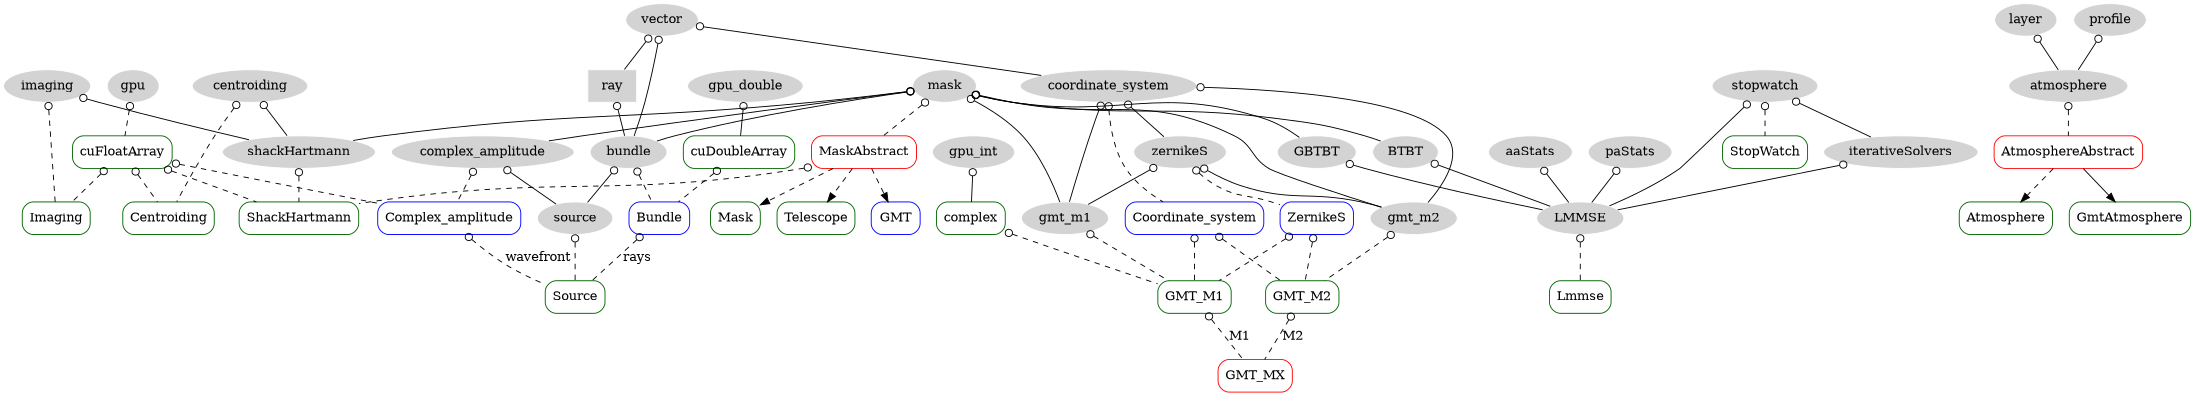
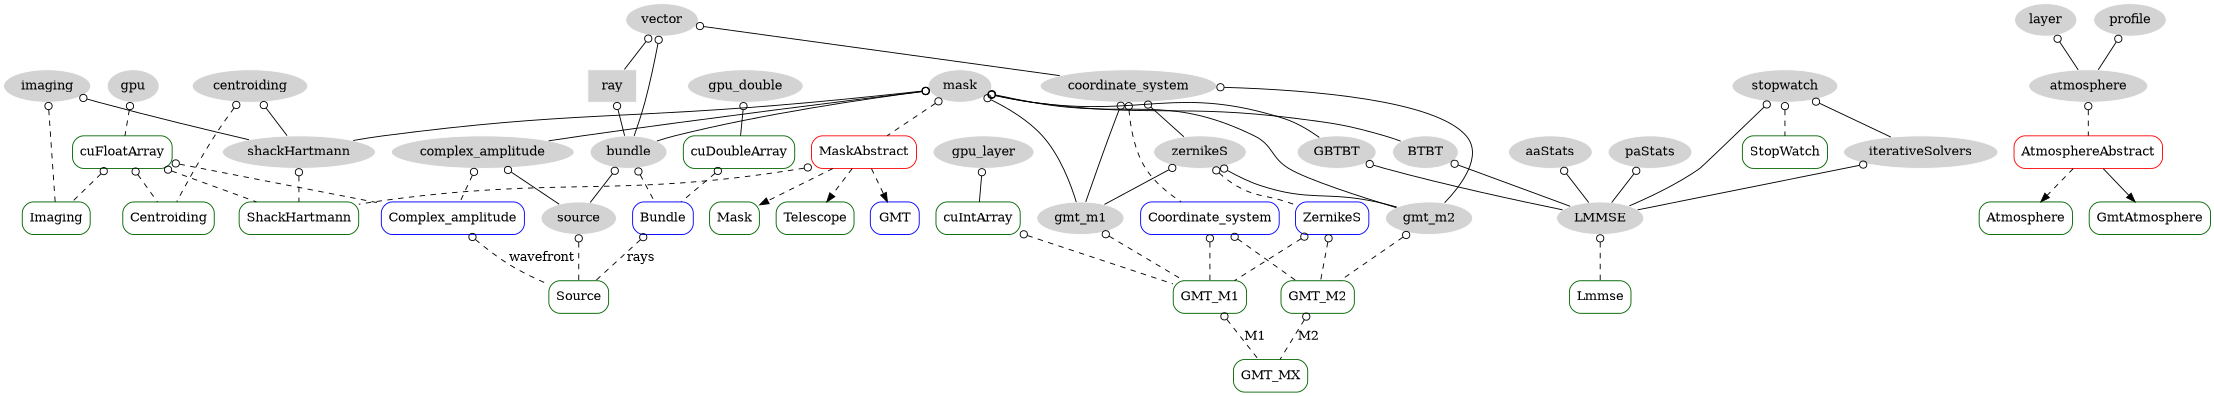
  digraph {
    splines=true
    node [color=white fillcolor=lightgrey style=filled]
    edge [arrowtail=odot dir=back style=dashed]
    mask
    shackHartmann
    bundle
    gmt_m1
    gmt_m2
    complex_amplitude
    BTBT
    GBTBT
    MaskAbstract [color=red shape=box style=rounded]
    ShackHartmann [color=darkgreen shape=box style=rounded]
    source
    Bundle [color=blue shape=box style=rounded]
    GMT_M1 [color=darkgreen shape=box style=rounded]
    GMT_M2 [color=darkgreen shape=box style=rounded]
    Complex_amplitude [color=blue shape=box style=rounded]
    LMMSE
    Mask [color=darkgreen shape=box style=rounded]
    Telescope [color=darkgreen shape=box style=rounded]
    GMT [color=blue shape=box style=rounded]
    imaging
    Imaging [color=darkgreen shape=box style=rounded]
    centroiding
    Centroiding [color=darkgreen shape=box style=rounded]
    Source [color=darkgreen shape=box style=rounded]
    coordinate_system
    zernikeS
    Coordinate_system [color=blue shape=box style=rounded]
    ZernikeS [color=blue shape=box style=rounded]
-   GMT_MX [color=red shape=box style=rounded]
+   GMT_MX [color=darkgreen shape=box style=rounded]
    vector
    ray [shape=box]
    layer
    atmosphere
    AtmosphereAbstract [color=red shape=box style=rounded]
    Atmosphere [color=darkgreen shape=box style=rounded]
    GmtAtmosphere [color=darkgreen shape=box style=rounded]
    profile
    Lmmse [color=darkgreen shape=box style=rounded]
    aaStats
    paStats
    iterativeSolvers
    stopwatch
    StopWatch [color=darkgreen shape=box style=rounded]
    cuFloatArray [color=darkgreen shape=box style=rounded]
    gpu
-   cuIntArray [color=darkgreen shape=box style=rounded label=complex]
-   gpu_int
+   cuIntArray [color=darkgreen shape=box style=rounded]
+   gpu_int [label=gpu_layer]
    cuDoubleArray [color=darkgreen shape=box style=rounded]
    gpu_double
    mask -> shackHartmann [style=""]
    mask -> bundle [style=""]
    mask -> gmt_m1 [style=""]
    mask -> gmt_m2 [style=""]
    mask -> complex_amplitude [style=""]
    mask -> BTBT [style=""]
    mask -> GBTBT [style=""]
    mask -> MaskAbstract
    shackHartmann -> ShackHartmann
    bundle -> source [style=""]
    bundle -> Bundle
    gmt_m1 -> GMT_M1
    gmt_m2 -> GMT_M2
    complex_amplitude -> source [style=""]
    complex_amplitude -> Complex_amplitude
    BTBT -> LMMSE [style=""]
    GBTBT -> LMMSE [style=""]
    MaskAbstract -> ShackHartmann
    MaskAbstract -> Mask [dir=forward]
    MaskAbstract -> Telescope [dir=forward]
    MaskAbstract -> GMT [dir=forward]
    source -> Source
    Bundle -> Source [label=rays]
    GMT_M1 -> GMT_MX [label=M1]
    GMT_M2 -> GMT_MX [label=M2]
    Complex_amplitude -> Source [label=wavefront]
    LMMSE -> Lmmse
    imaging -> shackHartmann [style=""]
    imaging -> Imaging
    centroiding -> shackHartmann [style=""]
    centroiding -> Centroiding
    coordinate_system -> gmt_m1 [style=""]
    coordinate_system -> gmt_m2 [style=""]
    coordinate_system -> zernikeS [style=""]
    coordinate_system -> Coordinate_system
    zernikeS -> gmt_m1 [style=""]
    zernikeS -> gmt_m2 [style=""]
    zernikeS -> ZernikeS
    Coordinate_system -> GMT_M1
    Coordinate_system -> GMT_M2
    ZernikeS -> GMT_M1
    ZernikeS -> GMT_M2
    vector -> bundle [style=""]
    vector -> coordinate_system [style=""]
    vector -> ray [style=""]
    ray -> bundle [style=""]
    layer -> atmosphere [style=""]
    atmosphere -> AtmosphereAbstract
    AtmosphereAbstract -> Atmosphere [dir=forward]
    AtmosphereAbstract -> GmtAtmosphere [dir=forward style=solid]
    profile -> atmosphere [style=""]
    aaStats -> LMMSE [style=""]
    paStats -> LMMSE [style=""]
    iterativeSolvers -> LMMSE [style=""]
    stopwatch -> LMMSE [style=""]
    stopwatch -> iterativeSolvers [style=""]
    stopwatch -> StopWatch
    cuFloatArray -> ShackHartmann
    cuFloatArray -> Complex_amplitude
    cuFloatArray -> Imaging
    cuFloatArray -> Centroiding
    gpu -> cuFloatArray
    cuIntArray -> GMT_M1
    gpu_int -> cuIntArray [style=solid]
    cuDoubleArray -> Bundle
    gpu_double -> cuDoubleArray [style=solid]
  }
